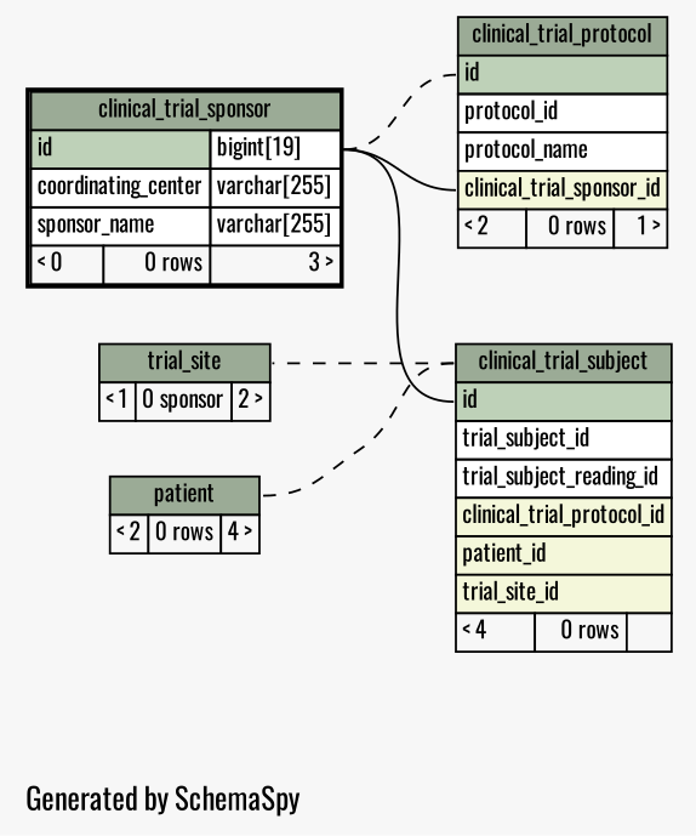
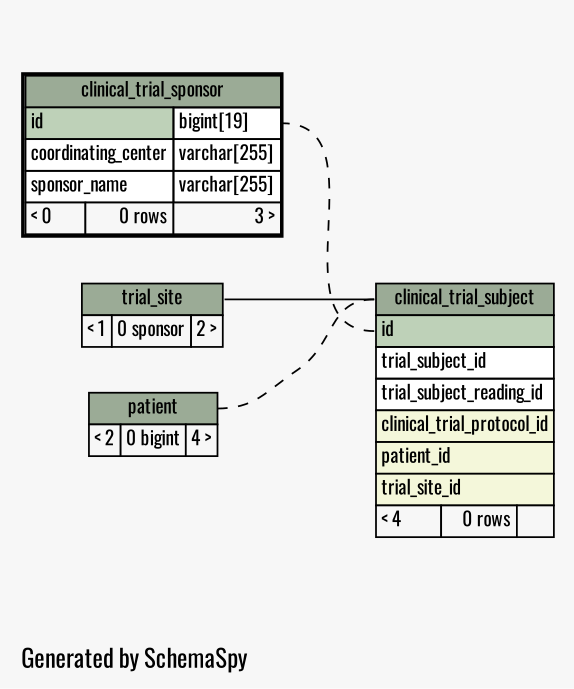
  digraph {
    bgcolor="#f7f7f7"
    fontname=Oswald
    label="\nGenerated by SchemaSpy"
    labeljust=l
    rankdir=RL
    node [fontname=Oswald fontsize=11 shape=plaintext]
    edge [arrowhead=none arrowsize=0.8 arrowtail=crowtee fontname=Oswald headport="id.type:e" tailport="id:w" style=dashed]
-   n1 [label=<     <TABLE BORDER="0" CELLBORDER="1" CELLSPACING="0" BGCOLOR="#ffffff">       <TR><TD PORT="clinical_trial_protocol.heading" COLSPAN="3" BGCOLOR="#9bab96" ALIGN="CENTER">clinical_trial_protocol</TD></TR>       <TR><TD PORT="id" COLSPAN="3" BGCOLOR="#bed1b8" ALIGN="LEFT">id</TD></TR>       <TR><TD PORT="protocol_id" COLSPAN="3" ALIGN="LEFT">protocol_id</TD></TR>       <TR><TD PORT="protocol_name" COLSPAN="3" ALIGN="LEFT">protocol_name</TD></TR>       <TR><TD PORT="clinical_trial_sponsor_id" COLSPAN="3" BGCOLOR="#f4f7da" ALIGN="LEFT">clinical_trial_sponsor_id</TD></TR>       <TR><TD ALIGN="LEFT" BGCOLOR="#f7f7f7">&lt; 2</TD><TD ALIGN="RIGHT" BGCOLOR="#f7f7f7">0 rows</TD><TD ALIGN="RIGHT" BGCOLOR="#f7f7f7">1 &gt;</TD></TR>     </TABLE>>]
    n2 [label=<     <TABLE BORDER="2" CELLBORDER="1" CELLSPACING="0" BGCOLOR="#ffffff">       <TR><TD PORT="clinical_trial_sponsor.heading" COLSPAN="3" BGCOLOR="#9bab96" ALIGN="CENTER">clinical_trial_sponsor</TD></TR>       <TR><TD PORT="id" COLSPAN="2" BGCOLOR="#bed1b8" ALIGN="LEFT">id</TD><TD PORT="id.type" ALIGN="LEFT">bigint[19]</TD></TR>       <TR><TD PORT="coordinating_center" COLSPAN="2" ALIGN="LEFT">coordinating_center</TD><TD PORT="coordinating_center.type" ALIGN="LEFT">varchar[255]</TD></TR>       <TR><TD PORT="sponsor_name" COLSPAN="2" ALIGN="LEFT">sponsor_name</TD><TD PORT="sponsor_name.type" ALIGN="LEFT">varchar[255]</TD></TR>       <TR><TD ALIGN="LEFT" BGCOLOR="#f7f7f7">&lt; 0</TD><TD ALIGN="RIGHT" BGCOLOR="#f7f7f7">0 rows</TD><TD ALIGN="RIGHT" BGCOLOR="#f7f7f7">3 &gt;</TD></TR>     </TABLE>>]
    n3 [label=<     <TABLE BORDER="0" CELLBORDER="1" CELLSPACING="0" BGCOLOR="#ffffff">       <TR><TD PORT="clinical_trial_subject.heading" COLSPAN="3" BGCOLOR="#9bab96" ALIGN="CENTER">clinical_trial_subject</TD></TR>       <TR><TD PORT="id" COLSPAN="3" BGCOLOR="#bed1b8" ALIGN="LEFT">id</TD></TR>       <TR><TD PORT="trial_subject_id" COLSPAN="3" ALIGN="LEFT">trial_subject_id</TD></TR>       <TR><TD PORT="trial_subject_reading_id" COLSPAN="3" ALIGN="LEFT">trial_subject_reading_id</TD></TR>       <TR><TD PORT="clinical_trial_protocol_id" COLSPAN="3" BGCOLOR="#f4f7da" ALIGN="LEFT">clinical_trial_protocol_id</TD></TR>       <TR><TD PORT="patient_id" COLSPAN="3" BGCOLOR="#f4f7da" ALIGN="LEFT">patient_id</TD></TR>       <TR><TD PORT="trial_site_id" COLSPAN="3" BGCOLOR="#f4f7da" ALIGN="LEFT">trial_site_id</TD></TR>       <TR><TD ALIGN="LEFT" BGCOLOR="#f7f7f7">&lt; 4</TD><TD ALIGN="RIGHT" BGCOLOR="#f7f7f7">0 rows</TD><TD ALIGN="RIGHT" BGCOLOR="#f7f7f7">  </TD></TR>     </TABLE>>]
-   n4 [label=<     <TABLE BORDER="0" CELLBORDER="1" CELLSPACING="0" BGCOLOR="#ffffff">       <TR><TD PORT="patient.heading" COLSPAN="3" BGCOLOR="#9bab96" ALIGN="CENTER">patient</TD></TR>       <TR><TD ALIGN="LEFT" BGCOLOR="#f7f7f7">&lt; 2</TD><TD ALIGN="RIGHT" BGCOLOR="#f7f7f7">0 rows</TD><TD ALIGN="RIGHT" BGCOLOR="#f7f7f7">4 &gt;</TD></TR>     </TABLE>>]
+   n4 [label=<     <TABLE BORDER="0" CELLBORDER="1" CELLSPACING="0" BGCOLOR="#ffffff">       <TR><TD PORT="patient.heading" COLSPAN="3" BGCOLOR="#9bab96" ALIGN="CENTER">patient</TD></TR>       <TR><TD ALIGN="LEFT" BGCOLOR="#f7f7f7">&lt; 2</TD><TD ALIGN="RIGHT" BGCOLOR="#f7f7f7">0 bigint</TD><TD ALIGN="RIGHT" BGCOLOR="#f7f7f7">4 &gt;</TD></TR>     </TABLE>>]
    n5 [label=<     <TABLE BORDER="0" CELLBORDER="1" CELLSPACING="0" BGCOLOR="#ffffff">       <TR><TD PORT="trial_site.heading" COLSPAN="3" BGCOLOR="#9bab96" ALIGN="CENTER">trial_site</TD></TR>       <TR><TD ALIGN="LEFT" BGCOLOR="#f7f7f7">&lt; 1</TD><TD ALIGN="RIGHT" BGCOLOR="#f7f7f7">0 sponsor</TD><TD ALIGN="RIGHT" BGCOLOR="#f7f7f7">2 &gt;</TD></TR>     </TABLE>>]
-   n1 -> n2 [tailport="clinical_trial_sponsor_id:w" style=""]
-   n1 -> n2 [arrowtail=tee]
-   n3 -> n2 [arrowtail=tee style=solid]
+   n3 -> n2 [arrowtail=tee]
    n3 -> n4 [headport="patient.heading:e" tailport="clinical_trial_subject.heading:w"]
-   n3 -> n5 [headport="trial_site.heading:e" tailport="clinical_trial_subject.heading:w"]
+   n3 -> n5 [headport="trial_site.heading:e" tailport="clinical_trial_subject.heading:w" style=""]
  }
